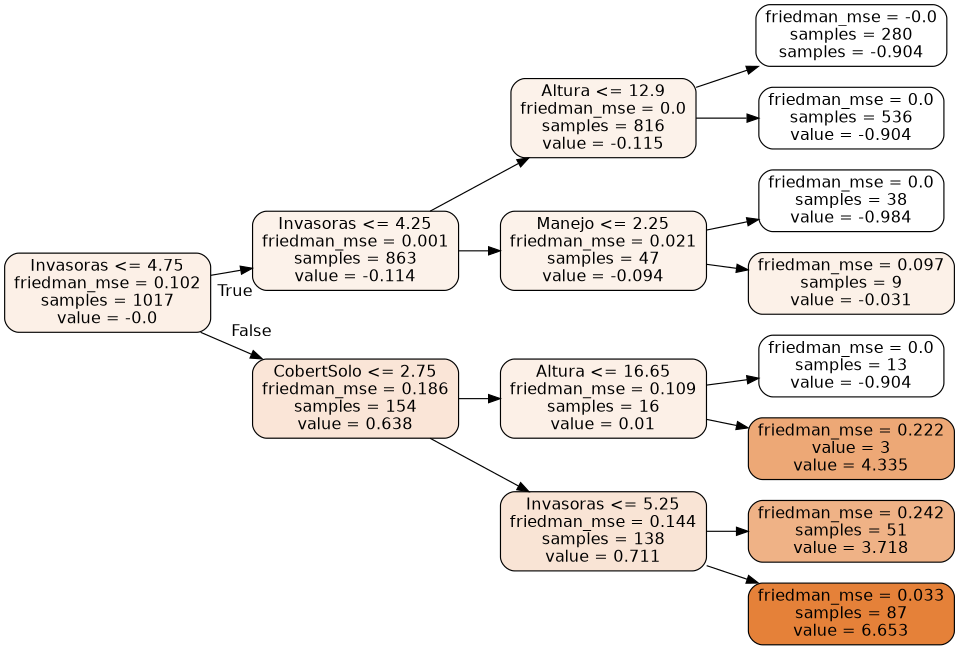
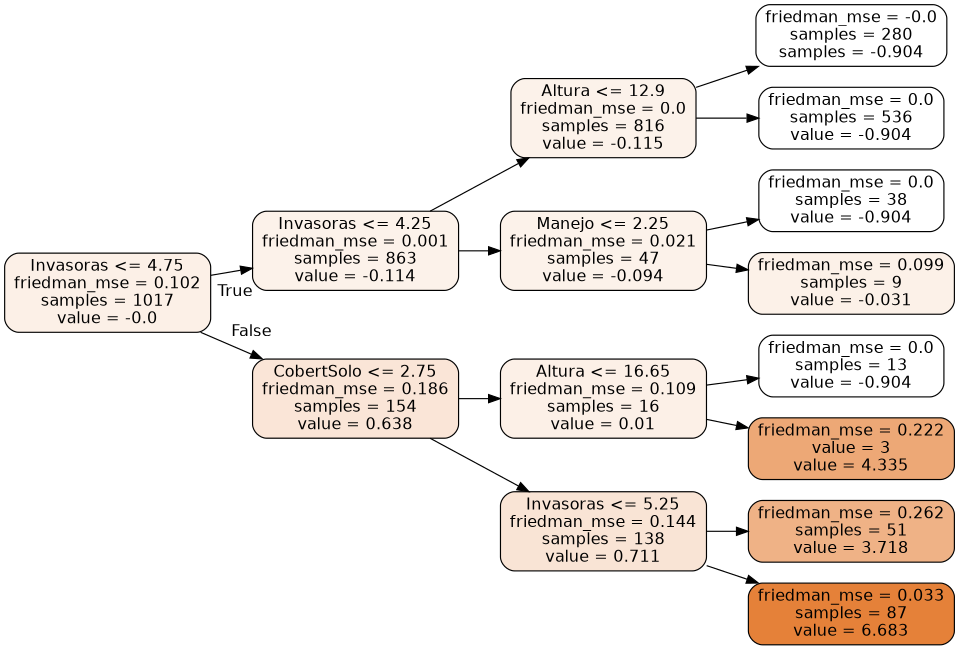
  digraph {
    rankdir=LR
    node [color=black fillcolor="#ffffff" fontname=helvetica shape=box style="filled, rounded"]
    edge [fontname=helvetica]
    n1 [fillcolor="#fcf0e7" label="Invasoras <= 4.75\nfriedman_mse = 0.102\nsamples = 1017\nvalue = -0.0"]
    n2 [fillcolor="#fcf2ea" label="Invasoras <= 4.25\nfriedman_mse = 0.001\nsamples = 863\nvalue = -0.114"]
    n3 [fillcolor="#fae5d7" label="CobertSolo <= 2.75\nfriedman_mse = 0.186\nsamples = 154\nvalue = 0.638"]
    n4 [fillcolor="#fcf2ea" label="Altura <= 12.9\nfriedman_mse = 0.0\nsamples = 816\nvalue = -0.115"]
    n5 [fillcolor="#fcf2ea" label="Manejo <= 2.25\nfriedman_mse = 0.021\nsamples = 47\nvalue = -0.094"]
    n6 [fillcolor="#fcf0e7" label="Altura <= 16.65\nfriedman_mse = 0.109\nsamples = 16\nvalue = 0.01"]
    n7 [fillcolor="#f9e4d5" label="Invasoras <= 5.25\nfriedman_mse = 0.144\nsamples = 138\nvalue = 0.711"]
    n8 [label="friedman_mse = -0.0\nsamples = 280\nsamples = -0.904"]
    n9 [label="friedman_mse = 0.0\nsamples = 536\nvalue = -0.904"]
-   n10 [label="friedman_mse = 0.0\nsamples = 38\nvalue = -0.984"]
-   n11 [fillcolor="#fcf1e8" label="friedman_mse = 0.097\nsamples = 9\nvalue = -0.031"]
+   n10 [label="friedman_mse = 0.0\nsamples = 38\nvalue = -0.904"]
+   n11 [fillcolor="#fcf1e8" label="friedman_mse = 0.099\nsamples = 9\nvalue = -0.031"]
    n12 [label="friedman_mse = 0.0\nsamples = 13\nvalue = -0.904"]
    n13 [fillcolor="#eda876" label="friedman_mse = 0.222\nvalue = 3\nvalue = 4.335"]
-   n14 [fillcolor="#efb286" label="friedman_mse = 0.242\nsamples = 51\nvalue = 3.718"]
-   n15 [fillcolor="#e58139" label="friedman_mse = 0.033\nsamples = 87\nvalue = 6.653"]
+   n14 [fillcolor="#efb286" label="friedman_mse = 0.262\nsamples = 51\nvalue = 3.718"]
+   n15 [fillcolor="#e58139" label="friedman_mse = 0.033\nsamples = 87\nvalue = 6.683"]
    n1 -> n2 [headlabel=True labelangle=45 labeldistance=2.5]
    n1 -> n3 [headlabel=False labelangle=-45 labeldistance=2.5]
    n2 -> n4
    n2 -> n5
    n3 -> n6
    n3 -> n7
    n4 -> n8
    n4 -> n9
    n5 -> n10
    n5 -> n11
    n6 -> n12
    n6 -> n13
    n7 -> n14
    n7 -> n15
  }
